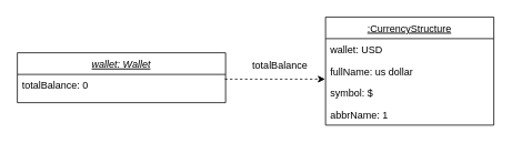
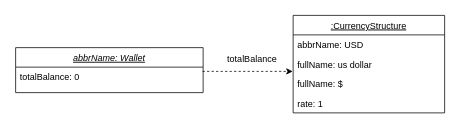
  <mxCell id="0" />
  <mxCell id="1" parent="0" />
- <mxCell id="2" value="wallet: Wallet" style="swimlane;fontStyle=6;align=center;verticalAlign=top;childLayout=stackLayout;horizontal=1;startSize=26;horizontalStack=0;resizeParent=1;resizeLast=0;collapsible=1;marginBottom=0;rounded=0;shadow=0;strokeWidth=1;" parent="1" vertex="1"><mxGeometry x="20" y="63" width="250" height="60" as="geometry"><mxRectangle x="230" y="140" width="160" height="26" as="alternateBounds" /></mxGeometry></mxCell>
+ <mxCell id="2" value="abbrName: Wallet" style="swimlane;fontStyle=6;align=center;verticalAlign=top;childLayout=stackLayout;horizontal=1;startSize=26;horizontalStack=0;resizeParent=1;resizeLast=0;collapsible=1;marginBottom=0;rounded=0;shadow=0;strokeWidth=1;" parent="1" vertex="1"><mxGeometry x="20" y="63" width="250" height="60" as="geometry"><mxRectangle x="230" y="140" width="160" height="26" as="alternateBounds" /></mxGeometry></mxCell>
  <mxCell id="3" value="totalBalance: 0" style="text;align=left;verticalAlign=top;spacingLeft=4;spacingRight=4;overflow=hidden;rotatable=0;points=[[0,0.5],[1,0.5]];portConstraint=eastwest;rounded=0;shadow=0;html=0;" parent="2" vertex="1"><mxGeometry y="26" width="250" height="26" as="geometry" /></mxCell>
  <mxCell id="4" value=":CurrencyStructure" style="swimlane;fontStyle=4;align=center;verticalAlign=top;childLayout=stackLayout;horizontal=1;startSize=26;horizontalStack=0;resizeParent=1;resizeLast=0;collapsible=1;marginBottom=0;rounded=0;shadow=0;strokeWidth=1;" parent="1" vertex="1"><mxGeometry x="390" y="20" width="202" height="130" as="geometry"><mxRectangle x="550" y="140" width="160" height="26" as="alternateBounds" /></mxGeometry></mxCell>
- <mxCell id="5" value="wallet: USD" style="text;align=left;verticalAlign=top;spacingLeft=4;spacingRight=4;overflow=hidden;rotatable=0;points=[[0,0.5],[1,0.5]];portConstraint=eastwest;" parent="4" vertex="1"><mxGeometry y="26" width="202" height="26" as="geometry" /></mxCell>
+ <mxCell id="5" value="abbrName: USD" style="text;align=left;verticalAlign=top;spacingLeft=4;spacingRight=4;overflow=hidden;rotatable=0;points=[[0,0.5],[1,0.5]];portConstraint=eastwest;" parent="4" vertex="1"><mxGeometry y="26" width="202" height="26" as="geometry" /></mxCell>
  <mxCell id="6" value="fullName: us dollar" style="text;align=left;verticalAlign=top;spacingLeft=4;spacingRight=4;overflow=hidden;rotatable=0;points=[[0,0.5],[1,0.5]];portConstraint=eastwest;rounded=0;shadow=0;html=0;" parent="4" vertex="1"><mxGeometry y="52" width="202" height="26" as="geometry" /></mxCell>
- <mxCell id="7" value="symbol: $" style="text;align=left;verticalAlign=top;spacingLeft=4;spacingRight=4;overflow=hidden;rotatable=0;points=[[0,0.5],[1,0.5]];portConstraint=eastwest;rounded=0;shadow=0;html=0;" parent="4" vertex="1"><mxGeometry y="78" width="202" height="26" as="geometry" /></mxCell>
- <mxCell id="8" value="abbrName: 1" style="text;align=left;verticalAlign=top;spacingLeft=4;spacingRight=4;overflow=hidden;rotatable=0;points=[[0,0.5],[1,0.5]];portConstraint=eastwest;rounded=0;shadow=0;html=0;" parent="4" vertex="1"><mxGeometry y="104" width="202" height="26" as="geometry" /></mxCell>
+ <mxCell id="7" value="fullName: $" style="text;align=left;verticalAlign=top;spacingLeft=4;spacingRight=4;overflow=hidden;rotatable=0;points=[[0,0.5],[1,0.5]];portConstraint=eastwest;rounded=0;shadow=0;html=0;" parent="4" vertex="1"><mxGeometry y="78" width="202" height="26" as="geometry" /></mxCell>
+ <mxCell id="8" value="rate: 1" style="text;align=left;verticalAlign=top;spacingLeft=4;spacingRight=4;overflow=hidden;rotatable=0;points=[[0,0.5],[1,0.5]];portConstraint=eastwest;rounded=0;shadow=0;html=0;" parent="4" vertex="1"><mxGeometry y="104" width="202" height="26" as="geometry" /></mxCell>
  <mxCell id="9" value="" style="edgeStyle=orthogonalEdgeStyle;rounded=0;orthogonalLoop=1;jettySize=auto;html=1;entryX=-0.003;entryY=-0.128;entryDx=0;entryDy=0;entryPerimeter=0;exitX=0.997;exitY=0.218;exitDx=0;exitDy=0;exitPerimeter=0;dashed=1;" parent="1" source="3" target="7" edge="1"><mxGeometry relative="1" as="geometry"><mxPoint x="300" y="69" as="sourcePoint" /></mxGeometry></mxCell>
  <mxCell id="10" value="totalBalance" style="text;html=1;align=center;verticalAlign=middle;resizable=0;points=[];autosize=1;strokeColor=none;fillColor=none;" parent="1" vertex="1"><mxGeometry x="280" y="63" width="110" height="30" as="geometry" /></mxCell>
